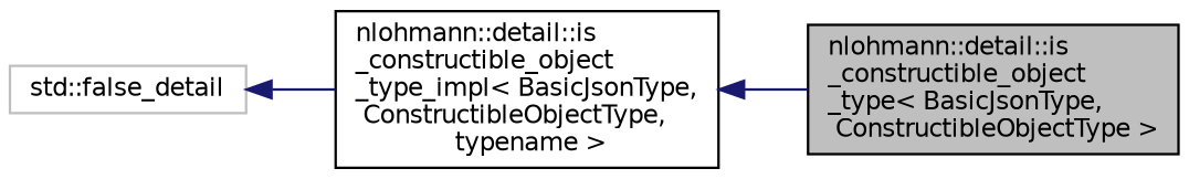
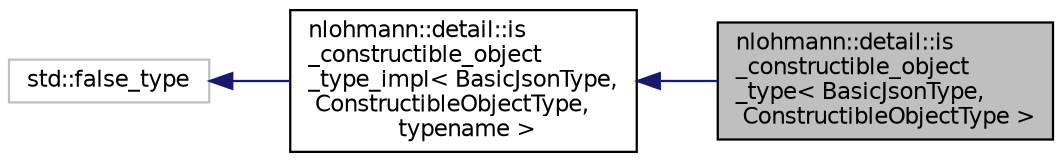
  digraph {
    rankdir=LR
    node [color=black fillcolor=white fontname=Helvetica fontsize=10 shape=record style=filled]
    edge [color=midnightblue dir=back fontname=Helvetica fontsize=10 labelfontname=Helvetica labelfontsize=10 style=solid]
    n1 [fillcolor=grey75 fontcolor=black height=0.2 label="nlohmann::detail::is\l_constructible_object\l_type\< BasicJsonType,\l ConstructibleObjectType \>" width=0.4]
    n2 [height=0.2 label="nlohmann::detail::is\l_constructible_object\l_type_impl\< BasicJsonType,\l ConstructibleObjectType,\l typename \>" width=0.4]
-   n3 [color=grey75 height=0.2 label="std::false_detail" width=0.4]
+   n3 [color=grey75 height=0.2 label="std::false_type" width=0.4]
    n2 -> n1
    n3 -> n2
  }
